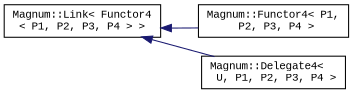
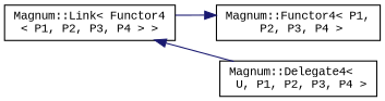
  digraph {
    fontname="Liberation Mono"
    rankdir=LR
    node [color=black fillcolor=white fontname="Liberation Mono" fontsize=10 shape=record style=filled]
    edge [color=midnightblue dir=back fontname="Liberation Mono" fontsize=10 labelfontname=Helvetica labelfontsize=10 style=solid]
    n1 [height=0.2 label="Magnum::Link\< Functor4\l\< P1, P2, P3, P4 \> \>" width=0.4]
    n2 [height=0.2 label="Magnum::Functor4\< P1,\l P2, P3, P4 \>" width=0.4]
    n3 [height=0.2 label="Magnum::Delegate4\<\l U, P1, P2, P3, P4 \>" width=0.4]
-   n1 -> n2
+   n2 -> n1
    n1 -> n3
  }
